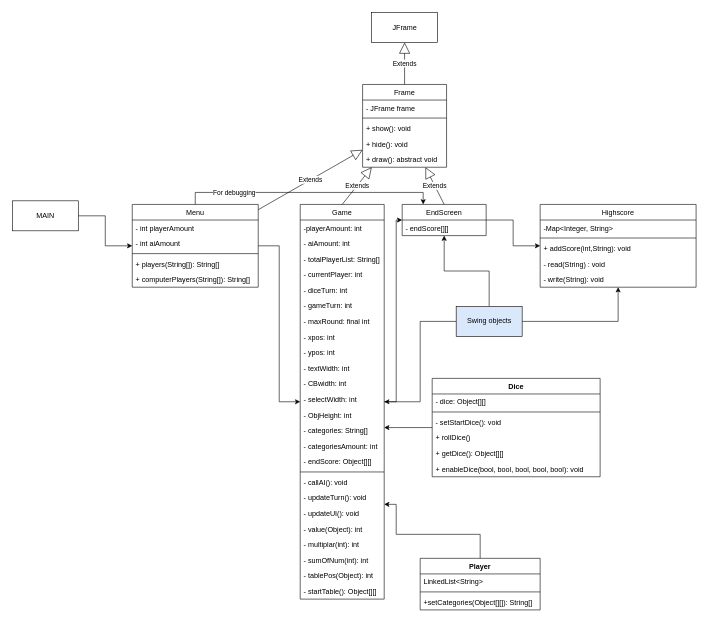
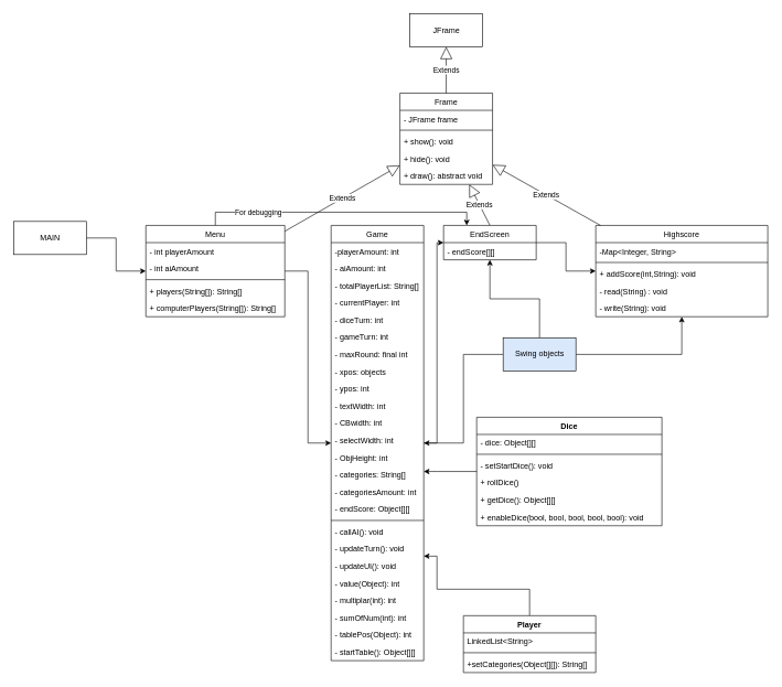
  <mxCell id="0" />
  <mxCell id="1" parent="0" />
  <mxCell id="2" value="Frame" style="swimlane;fontStyle=0;childLayout=stackLayout;horizontal=1;startSize=26;fillColor=none;horizontalStack=0;resizeParent=1;resizeParentMax=0;resizeLast=0;collapsible=1;marginBottom=0;" vertex="1" parent="1"><mxGeometry x="604" y="140" width="140" height="138" as="geometry" /></mxCell>
  <mxCell id="3" value="- JFrame frame" style="text;strokeColor=none;fillColor=none;align=left;verticalAlign=top;spacingLeft=4;spacingRight=4;overflow=hidden;rotatable=0;points=[[0,0.5],[1,0.5]];portConstraint=eastwest;" vertex="1" parent="2"><mxGeometry y="26" width="140" height="26" as="geometry" /></mxCell>
  <mxCell id="4" value="" style="line;strokeWidth=1;fillColor=none;align=left;verticalAlign=middle;spacingTop=-1;spacingLeft=3;spacingRight=3;rotatable=0;labelPosition=right;points=[];portConstraint=eastwest;" vertex="1" parent="2"><mxGeometry y="52" width="140" height="8" as="geometry" /></mxCell>
  <mxCell id="5" value="+ show(): void" style="text;strokeColor=none;fillColor=none;align=left;verticalAlign=top;spacingLeft=4;spacingRight=4;overflow=hidden;rotatable=0;points=[[0,0.5],[1,0.5]];portConstraint=eastwest;" vertex="1" parent="2"><mxGeometry y="60" width="140" height="26" as="geometry" /></mxCell>
  <mxCell id="6" value="+ hide(): void" style="text;strokeColor=none;fillColor=none;align=left;verticalAlign=top;spacingLeft=4;spacingRight=4;overflow=hidden;rotatable=0;points=[[0,0.5],[1,0.5]];portConstraint=eastwest;" vertex="1" parent="2"><mxGeometry y="86" width="140" height="26" as="geometry" /></mxCell>
  <mxCell id="7" value="+ draw(): abstract void " style="text;strokeColor=none;fillColor=none;align=left;verticalAlign=top;spacingLeft=4;spacingRight=4;overflow=hidden;rotatable=0;points=[[0,0.5],[1,0.5]];portConstraint=eastwest;" vertex="1" parent="2"><mxGeometry y="112" width="140" height="26" as="geometry" /></mxCell>
  <mxCell id="8" style="edgeStyle=orthogonalEdgeStyle;rounded=0;orthogonalLoop=1;jettySize=auto;html=1;" edge="1" parent="1" source="9" target="51"><mxGeometry relative="1" as="geometry" /></mxCell>
  <mxCell id="9" value="Game" style="swimlane;fontStyle=0;childLayout=stackLayout;horizontal=1;startSize=26;fillColor=none;horizontalStack=0;resizeParent=1;resizeParentMax=0;resizeLast=0;collapsible=1;marginBottom=0;" vertex="1" parent="1"><mxGeometry x="500" y="340" width="140" height="658" as="geometry" /></mxCell>
  <mxCell id="10" value="-playerAmount: int" style="text;strokeColor=none;fillColor=none;align=left;verticalAlign=top;spacingLeft=4;spacingRight=4;overflow=hidden;rotatable=0;points=[[0,0.5],[1,0.5]];portConstraint=eastwest;" vertex="1" parent="9"><mxGeometry y="26" width="140" height="26" as="geometry" /></mxCell>
  <mxCell id="11" value="- aiAmount: int" style="text;strokeColor=none;fillColor=none;align=left;verticalAlign=top;spacingLeft=4;spacingRight=4;overflow=hidden;rotatable=0;points=[[0,0.5],[1,0.5]];portConstraint=eastwest;" vertex="1" parent="9"><mxGeometry y="52" width="140" height="26" as="geometry" /></mxCell>
  <mxCell id="12" value="- totalPlayerList: String[]" style="text;strokeColor=none;fillColor=none;align=left;verticalAlign=top;spacingLeft=4;spacingRight=4;overflow=hidden;rotatable=0;points=[[0,0.5],[1,0.5]];portConstraint=eastwest;" vertex="1" parent="9"><mxGeometry y="78" width="140" height="26" as="geometry" /></mxCell>
  <mxCell id="13" value="- currentPlayer: int " style="text;strokeColor=none;fillColor=none;align=left;verticalAlign=top;spacingLeft=4;spacingRight=4;overflow=hidden;rotatable=0;points=[[0,0.5],[1,0.5]];portConstraint=eastwest;" vertex="1" parent="9"><mxGeometry y="104" width="140" height="26" as="geometry" /></mxCell>
  <mxCell id="14" value="- diceTurn: int" style="text;strokeColor=none;fillColor=none;align=left;verticalAlign=top;spacingLeft=4;spacingRight=4;overflow=hidden;rotatable=0;points=[[0,0.5],[1,0.5]];portConstraint=eastwest;" vertex="1" parent="9"><mxGeometry y="130" width="140" height="26" as="geometry" /></mxCell>
  <mxCell id="15" value="- gameTurn: int" style="text;strokeColor=none;fillColor=none;align=left;verticalAlign=top;spacingLeft=4;spacingRight=4;overflow=hidden;rotatable=0;points=[[0,0.5],[1,0.5]];portConstraint=eastwest;" vertex="1" parent="9"><mxGeometry y="156" width="140" height="26" as="geometry" /></mxCell>
  <mxCell id="16" value="- maxRound: final int" style="text;strokeColor=none;fillColor=none;align=left;verticalAlign=top;spacingLeft=4;spacingRight=4;overflow=hidden;rotatable=0;points=[[0,0.5],[1,0.5]];portConstraint=eastwest;" vertex="1" parent="9"><mxGeometry y="182" width="140" height="26" as="geometry" /></mxCell>
- <mxCell id="17" value="- xpos: int" style="text;strokeColor=none;fillColor=none;align=left;verticalAlign=top;spacingLeft=4;spacingRight=4;overflow=hidden;rotatable=0;points=[[0,0.5],[1,0.5]];portConstraint=eastwest;" vertex="1" parent="9"><mxGeometry y="208" width="140" height="26" as="geometry" /></mxCell>
+ <mxCell id="17" value="- xpos: objects" style="text;strokeColor=none;fillColor=none;align=left;verticalAlign=top;spacingLeft=4;spacingRight=4;overflow=hidden;rotatable=0;points=[[0,0.5],[1,0.5]];portConstraint=eastwest;" vertex="1" parent="9"><mxGeometry y="208" width="140" height="26" as="geometry" /></mxCell>
  <mxCell id="18" value="- ypos: int" style="text;strokeColor=none;fillColor=none;align=left;verticalAlign=top;spacingLeft=4;spacingRight=4;overflow=hidden;rotatable=0;points=[[0,0.5],[1,0.5]];portConstraint=eastwest;" vertex="1" parent="9"><mxGeometry y="234" width="140" height="26" as="geometry" /></mxCell>
  <mxCell id="19" value="- textWidth: int" style="text;strokeColor=none;fillColor=none;align=left;verticalAlign=top;spacingLeft=4;spacingRight=4;overflow=hidden;rotatable=0;points=[[0,0.5],[1,0.5]];portConstraint=eastwest;" vertex="1" parent="9"><mxGeometry y="260" width="140" height="26" as="geometry" /></mxCell>
  <mxCell id="20" value="- CBwidth: int" style="text;strokeColor=none;fillColor=none;align=left;verticalAlign=top;spacingLeft=4;spacingRight=4;overflow=hidden;rotatable=0;points=[[0,0.5],[1,0.5]];portConstraint=eastwest;" vertex="1" parent="9"><mxGeometry y="286" width="140" height="26" as="geometry" /></mxCell>
  <mxCell id="21" value="- selectWidth: int" style="text;strokeColor=none;fillColor=none;align=left;verticalAlign=top;spacingLeft=4;spacingRight=4;overflow=hidden;rotatable=0;points=[[0,0.5],[1,0.5]];portConstraint=eastwest;" vertex="1" parent="9"><mxGeometry y="312" width="140" height="26" as="geometry" /></mxCell>
  <mxCell id="22" value="- ObjHeight: int" style="text;strokeColor=none;fillColor=none;align=left;verticalAlign=top;spacingLeft=4;spacingRight=4;overflow=hidden;rotatable=0;points=[[0,0.5],[1,0.5]];portConstraint=eastwest;" vertex="1" parent="9"><mxGeometry y="338" width="140" height="26" as="geometry" /></mxCell>
  <mxCell id="23" value="- categories: String[]" style="text;strokeColor=none;fillColor=none;align=left;verticalAlign=top;spacingLeft=4;spacingRight=4;overflow=hidden;rotatable=0;points=[[0,0.5],[1,0.5]];portConstraint=eastwest;" vertex="1" parent="9"><mxGeometry y="364" width="140" height="26" as="geometry" /></mxCell>
  <mxCell id="24" value="- categoriesAmount: int" style="text;strokeColor=none;fillColor=none;align=left;verticalAlign=top;spacingLeft=4;spacingRight=4;overflow=hidden;rotatable=0;points=[[0,0.5],[1,0.5]];portConstraint=eastwest;" vertex="1" parent="9"><mxGeometry y="390" width="140" height="26" as="geometry" /></mxCell>
  <mxCell id="25" value="- endScore: Object[][]" style="text;strokeColor=none;fillColor=none;align=left;verticalAlign=top;spacingLeft=4;spacingRight=4;overflow=hidden;rotatable=0;points=[[0,0.5],[1,0.5]];portConstraint=eastwest;" vertex="1" parent="9"><mxGeometry y="416" width="140" height="26" as="geometry" /></mxCell>
  <mxCell id="26" value="" style="line;strokeWidth=1;fillColor=none;align=left;verticalAlign=middle;spacingTop=-1;spacingLeft=3;spacingRight=3;rotatable=0;labelPosition=right;points=[];portConstraint=eastwest;" vertex="1" parent="9"><mxGeometry y="442" width="140" height="8" as="geometry" /></mxCell>
  <mxCell id="27" value="- callAI(): void" style="text;strokeColor=none;fillColor=none;align=left;verticalAlign=top;spacingLeft=4;spacingRight=4;overflow=hidden;rotatable=0;points=[[0,0.5],[1,0.5]];portConstraint=eastwest;" vertex="1" parent="9"><mxGeometry y="450" width="140" height="26" as="geometry" /></mxCell>
  <mxCell id="28" value="- updateTurn(): void" style="text;strokeColor=none;fillColor=none;align=left;verticalAlign=top;spacingLeft=4;spacingRight=4;overflow=hidden;rotatable=0;points=[[0,0.5],[1,0.5]];portConstraint=eastwest;" vertex="1" parent="9"><mxGeometry y="476" width="140" height="26" as="geometry" /></mxCell>
  <mxCell id="29" value="- updateUI(): void" style="text;strokeColor=none;fillColor=none;align=left;verticalAlign=top;spacingLeft=4;spacingRight=4;overflow=hidden;rotatable=0;points=[[0,0.5],[1,0.5]];portConstraint=eastwest;" vertex="1" parent="9"><mxGeometry y="502" width="140" height="26" as="geometry" /></mxCell>
  <mxCell id="30" value="- value(Object): int" style="text;strokeColor=none;fillColor=none;align=left;verticalAlign=top;spacingLeft=4;spacingRight=4;overflow=hidden;rotatable=0;points=[[0,0.5],[1,0.5]];portConstraint=eastwest;" vertex="1" parent="9"><mxGeometry y="528" width="140" height="26" as="geometry" /></mxCell>
  <mxCell id="31" value="- multiplar(int): int" style="text;strokeColor=none;fillColor=none;align=left;verticalAlign=top;spacingLeft=4;spacingRight=4;overflow=hidden;rotatable=0;points=[[0,0.5],[1,0.5]];portConstraint=eastwest;" vertex="1" parent="9"><mxGeometry y="554" width="140" height="26" as="geometry" /></mxCell>
  <mxCell id="32" value="- sumOfNum(int): int" style="text;strokeColor=none;fillColor=none;align=left;verticalAlign=top;spacingLeft=4;spacingRight=4;overflow=hidden;rotatable=0;points=[[0,0.5],[1,0.5]];portConstraint=eastwest;" vertex="1" parent="9"><mxGeometry y="580" width="140" height="26" as="geometry" /></mxCell>
  <mxCell id="33" value="- tablePos(Object): int" style="text;strokeColor=none;fillColor=none;align=left;verticalAlign=top;spacingLeft=4;spacingRight=4;overflow=hidden;rotatable=0;points=[[0,0.5],[1,0.5]];portConstraint=eastwest;" vertex="1" parent="9"><mxGeometry y="606" width="140" height="26" as="geometry" /></mxCell>
  <mxCell id="34" value="- startTable(): Object[][]" style="text;strokeColor=none;fillColor=none;align=left;verticalAlign=top;spacingLeft=4;spacingRight=4;overflow=hidden;rotatable=0;points=[[0,0.5],[1,0.5]];portConstraint=eastwest;" vertex="1" parent="9"><mxGeometry y="632" width="140" height="26" as="geometry" /></mxCell>
  <mxCell id="35" style="edgeStyle=orthogonalEdgeStyle;rounded=0;orthogonalLoop=1;jettySize=auto;html=1;" edge="1" parent="1" source="38" target="9"><mxGeometry relative="1" as="geometry" /></mxCell>
  <mxCell id="36" style="edgeStyle=orthogonalEdgeStyle;rounded=0;orthogonalLoop=1;jettySize=auto;html=1;entryX=0.25;entryY=0;entryDx=0;entryDy=0;" edge="1" parent="1" source="38" target="51"><mxGeometry relative="1" as="geometry"><Array as="points"><mxPoint x="325" y="320" /><mxPoint x="705" y="320" /></Array></mxGeometry></mxCell>
  <mxCell id="37" value="For debugging" style="edgeLabel;html=1;align=center;verticalAlign=middle;resizable=0;points=[];" vertex="1" connectable="0" parent="36"><mxGeometry x="-0.375" relative="1" as="geometry"><mxPoint x="-47" as="offset" /></mxGeometry></mxCell>
  <mxCell id="38" value="Menu" style="swimlane;fontStyle=0;childLayout=stackLayout;horizontal=1;startSize=26;fillColor=none;horizontalStack=0;resizeParent=1;resizeParentMax=0;resizeLast=0;collapsible=1;marginBottom=0;" vertex="1" parent="1"><mxGeometry x="220" y="340" width="210" height="138" as="geometry" /></mxCell>
  <mxCell id="39" value="- int playerAmount" style="text;strokeColor=none;fillColor=none;align=left;verticalAlign=top;spacingLeft=4;spacingRight=4;overflow=hidden;rotatable=0;points=[[0,0.5],[1,0.5]];portConstraint=eastwest;" vertex="1" parent="38"><mxGeometry y="26" width="210" height="26" as="geometry" /></mxCell>
  <mxCell id="40" value="- int aiAmount" style="text;strokeColor=none;fillColor=none;align=left;verticalAlign=top;spacingLeft=4;spacingRight=4;overflow=hidden;rotatable=0;points=[[0,0.5],[1,0.5]];portConstraint=eastwest;" vertex="1" parent="38"><mxGeometry y="52" width="210" height="26" as="geometry" /></mxCell>
  <mxCell id="41" value="" style="line;strokeWidth=1;fillColor=none;align=left;verticalAlign=middle;spacingTop=-1;spacingLeft=3;spacingRight=3;rotatable=0;labelPosition=right;points=[];portConstraint=eastwest;" vertex="1" parent="38"><mxGeometry y="78" width="210" height="8" as="geometry" /></mxCell>
  <mxCell id="42" value="+ players(String[]): String[]" style="text;strokeColor=none;fillColor=none;align=left;verticalAlign=top;spacingLeft=4;spacingRight=4;overflow=hidden;rotatable=0;points=[[0,0.5],[1,0.5]];portConstraint=eastwest;" vertex="1" parent="38"><mxGeometry y="86" width="210" height="26" as="geometry" /></mxCell>
  <mxCell id="43" value="+ computerPlayers(String[]): String[]" style="text;strokeColor=none;fillColor=none;align=left;verticalAlign=top;spacingLeft=4;spacingRight=4;overflow=hidden;rotatable=0;points=[[0,0.5],[1,0.5]];portConstraint=eastwest;" vertex="1" parent="38"><mxGeometry y="112" width="210" height="26" as="geometry" /></mxCell>
  <mxCell id="44" value="Highscore" style="swimlane;fontStyle=0;childLayout=stackLayout;horizontal=1;startSize=26;fillColor=none;horizontalStack=0;resizeParent=1;resizeParentMax=0;resizeLast=0;collapsible=1;marginBottom=0;" vertex="1" parent="1"><mxGeometry x="900" y="340" width="260" height="138" as="geometry" /></mxCell>
  <mxCell id="45" value="-Map&lt;Integer, String&gt;" style="text;strokeColor=none;fillColor=none;align=left;verticalAlign=top;spacingLeft=4;spacingRight=4;overflow=hidden;rotatable=0;points=[[0,0.5],[1,0.5]];portConstraint=eastwest;" vertex="1" parent="44"><mxGeometry y="26" width="260" height="26" as="geometry" /></mxCell>
  <mxCell id="46" value="" style="line;strokeWidth=1;fillColor=none;align=left;verticalAlign=middle;spacingTop=-1;spacingLeft=3;spacingRight=3;rotatable=0;labelPosition=right;points=[];portConstraint=eastwest;" vertex="1" parent="44"><mxGeometry y="52" width="260" height="8" as="geometry" /></mxCell>
  <mxCell id="47" value="+ addScore(int,String): void" style="text;strokeColor=none;fillColor=none;align=left;verticalAlign=top;spacingLeft=4;spacingRight=4;overflow=hidden;rotatable=0;points=[[0,0.5],[1,0.5]];portConstraint=eastwest;" vertex="1" parent="44"><mxGeometry y="60" width="260" height="26" as="geometry" /></mxCell>
  <mxCell id="48" value="- read(String) : void" style="text;strokeColor=none;fillColor=none;align=left;verticalAlign=top;spacingLeft=4;spacingRight=4;overflow=hidden;rotatable=0;points=[[0,0.5],[1,0.5]];portConstraint=eastwest;" vertex="1" parent="44"><mxGeometry y="86" width="260" height="26" as="geometry" /></mxCell>
  <mxCell id="49" value="- write(String): void" style="text;strokeColor=none;fillColor=none;align=left;verticalAlign=top;spacingLeft=4;spacingRight=4;overflow=hidden;rotatable=0;points=[[0,0.5],[1,0.5]];portConstraint=eastwest;" vertex="1" parent="44"><mxGeometry y="112" width="260" height="26" as="geometry" /></mxCell>
  <mxCell id="50" style="edgeStyle=orthogonalEdgeStyle;rounded=0;orthogonalLoop=1;jettySize=auto;html=1;" edge="1" parent="1" source="51" target="44"><mxGeometry relative="1" as="geometry" /></mxCell>
  <mxCell id="51" value="EndScreen" style="swimlane;fontStyle=0;childLayout=stackLayout;horizontal=1;startSize=26;fillColor=none;horizontalStack=0;resizeParent=1;resizeParentMax=0;resizeLast=0;collapsible=1;marginBottom=0;" vertex="1" parent="1"><mxGeometry x="670" y="340" width="140" height="52" as="geometry" /></mxCell>
  <mxCell id="52" value="- endScore[][]" style="text;strokeColor=none;fillColor=none;align=left;verticalAlign=top;spacingLeft=4;spacingRight=4;overflow=hidden;rotatable=0;points=[[0,0.5],[1,0.5]];portConstraint=eastwest;" vertex="1" parent="51"><mxGeometry y="26" width="140" height="26" as="geometry" /></mxCell>
  <mxCell id="53" style="edgeStyle=orthogonalEdgeStyle;rounded=0;orthogonalLoop=1;jettySize=auto;html=1;" edge="1" parent="1" source="54" target="9"><mxGeometry relative="1" as="geometry"><Array as="points"><mxPoint x="800" y="890" /><mxPoint x="660" y="890" /><mxPoint x="660" y="840" /></Array></mxGeometry></mxCell>
  <mxCell id="54" value="Player" style="swimlane;fontStyle=1;align=center;verticalAlign=top;childLayout=stackLayout;horizontal=1;startSize=26;horizontalStack=0;resizeParent=1;resizeParentMax=0;resizeLast=0;collapsible=1;marginBottom=0;" vertex="1" parent="1"><mxGeometry x="700" y="930" width="200" height="86" as="geometry" /></mxCell>
  <mxCell id="55" value="LinkedList&lt;String&gt;" style="text;strokeColor=none;fillColor=none;align=left;verticalAlign=top;spacingLeft=4;spacingRight=4;overflow=hidden;rotatable=0;points=[[0,0.5],[1,0.5]];portConstraint=eastwest;" vertex="1" parent="54"><mxGeometry y="26" width="200" height="26" as="geometry" /></mxCell>
  <mxCell id="56" value="" style="line;strokeWidth=1;fillColor=none;align=left;verticalAlign=middle;spacingTop=-1;spacingLeft=3;spacingRight=3;rotatable=0;labelPosition=right;points=[];portConstraint=eastwest;" vertex="1" parent="54"><mxGeometry y="52" width="200" height="8" as="geometry" /></mxCell>
  <mxCell id="57" value="+setCategories(Object[][]): String[]" style="text;strokeColor=none;fillColor=none;align=left;verticalAlign=top;spacingLeft=4;spacingRight=4;overflow=hidden;rotatable=0;points=[[0,0.5],[1,0.5]];portConstraint=eastwest;" vertex="1" parent="54"><mxGeometry y="60" width="200" height="26" as="geometry" /></mxCell>
- <mxCell id="58" value="Extends" style="endArrow=block;endSize=16;endFill=0;html=1;rounded=0;exitX=0.5;exitY=0;exitDx=0;exitDy=0;" edge="1" parent="1" source="9" target="2"><mxGeometry width="160" relative="1" as="geometry"><mxPoint x="490" y="290" as="sourcePoint" /><mxPoint x="650" y="290" as="targetPoint" /></mxGeometry></mxCell>
  <mxCell id="59" value="Extends" style="endArrow=block;endSize=16;endFill=0;html=1;rounded=0;" edge="1" parent="1" source="38" target="2"><mxGeometry width="160" relative="1" as="geometry"><mxPoint x="340" y="240" as="sourcePoint" /><mxPoint x="500" y="240" as="targetPoint" /></mxGeometry></mxCell>
  <mxCell id="60" value="Extends" style="endArrow=block;endSize=16;endFill=0;html=1;rounded=0;exitX=0.5;exitY=0;exitDx=0;exitDy=0;" edge="1" parent="1" source="51" target="2"><mxGeometry width="160" relative="1" as="geometry"><mxPoint x="760" y="290" as="sourcePoint" /><mxPoint x="920" y="290" as="targetPoint" /></mxGeometry></mxCell>
+ <mxCell id="61" value="Extends" style="endArrow=block;endSize=16;endFill=0;html=1;rounded=0;" edge="1" parent="1" source="44" target="2"><mxGeometry width="160" relative="1" as="geometry"><mxPoint x="860" y="280" as="sourcePoint" /><mxPoint x="1020" y="280" as="targetPoint" /></mxGeometry></mxCell>
  <mxCell id="62" value="JFrame" style="html=1;" vertex="1" parent="1"><mxGeometry x="619" y="20" width="110" height="50" as="geometry" /></mxCell>
  <mxCell id="63" value="Extends" style="endArrow=block;endSize=16;endFill=0;html=1;rounded=0;" edge="1" parent="1" source="2" target="62"><mxGeometry width="160" relative="1" as="geometry"><mxPoint x="750" y="110" as="sourcePoint" /><mxPoint x="910" y="110" as="targetPoint" /></mxGeometry></mxCell>
  <mxCell id="64" style="edgeStyle=orthogonalEdgeStyle;rounded=0;orthogonalLoop=1;jettySize=auto;html=1;" edge="1" parent="1" source="65" target="38"><mxGeometry relative="1" as="geometry" /></mxCell>
  <mxCell id="65" value="MAIN" style="html=1;" vertex="1" parent="1"><mxGeometry x="20" y="334" width="110" height="50" as="geometry" /></mxCell>
  <mxCell id="66" style="edgeStyle=orthogonalEdgeStyle;rounded=0;orthogonalLoop=1;jettySize=auto;html=1;" edge="1" parent="1" source="67" target="9"><mxGeometry relative="1" as="geometry"><Array as="points"><mxPoint x="660" y="712" /><mxPoint x="660" y="712" /></Array></mxGeometry></mxCell>
  <mxCell id="67" value="Dice" style="swimlane;fontStyle=1;align=center;verticalAlign=top;childLayout=stackLayout;horizontal=1;startSize=26;horizontalStack=0;resizeParent=1;resizeParentMax=0;resizeLast=0;collapsible=1;marginBottom=0;" vertex="1" parent="1"><mxGeometry x="720" y="630" width="280" height="164" as="geometry" /></mxCell>
  <mxCell id="68" value="- dice: Object[][]" style="text;strokeColor=none;fillColor=none;align=left;verticalAlign=top;spacingLeft=4;spacingRight=4;overflow=hidden;rotatable=0;points=[[0,0.5],[1,0.5]];portConstraint=eastwest;" vertex="1" parent="67"><mxGeometry y="26" width="280" height="26" as="geometry" /></mxCell>
  <mxCell id="69" value="" style="line;strokeWidth=1;fillColor=none;align=left;verticalAlign=middle;spacingTop=-1;spacingLeft=3;spacingRight=3;rotatable=0;labelPosition=right;points=[];portConstraint=eastwest;" vertex="1" parent="67"><mxGeometry y="52" width="280" height="8" as="geometry" /></mxCell>
  <mxCell id="70" value="- setStartDice(): void" style="text;strokeColor=none;fillColor=none;align=left;verticalAlign=top;spacingLeft=4;spacingRight=4;overflow=hidden;rotatable=0;points=[[0,0.5],[1,0.5]];portConstraint=eastwest;" vertex="1" parent="67"><mxGeometry y="60" width="280" height="26" as="geometry" /></mxCell>
  <mxCell id="71" value="+ rollDice()" style="text;strokeColor=none;fillColor=none;align=left;verticalAlign=top;spacingLeft=4;spacingRight=4;overflow=hidden;rotatable=0;points=[[0,0.5],[1,0.5]];portConstraint=eastwest;" vertex="1" parent="67"><mxGeometry y="86" width="280" height="26" as="geometry" /></mxCell>
  <mxCell id="72" value="+ getDice(): Object[][]" style="text;strokeColor=none;fillColor=none;align=left;verticalAlign=top;spacingLeft=4;spacingRight=4;overflow=hidden;rotatable=0;points=[[0,0.5],[1,0.5]];portConstraint=eastwest;" vertex="1" parent="67"><mxGeometry y="112" width="280" height="26" as="geometry" /></mxCell>
  <mxCell id="73" value="+ enableDice(bool, bool, bool, bool, bool): void" style="text;strokeColor=none;fillColor=none;align=left;verticalAlign=top;spacingLeft=4;spacingRight=4;overflow=hidden;rotatable=0;points=[[0,0.5],[1,0.5]];portConstraint=eastwest;" vertex="1" parent="67"><mxGeometry y="138" width="280" height="26" as="geometry" /></mxCell>
  <mxCell id="74" style="edgeStyle=orthogonalEdgeStyle;rounded=0;orthogonalLoop=1;jettySize=auto;html=1;" edge="1" parent="1" source="77" target="51"><mxGeometry relative="1" as="geometry" /></mxCell>
  <mxCell id="75" style="edgeStyle=orthogonalEdgeStyle;rounded=0;orthogonalLoop=1;jettySize=auto;html=1;" edge="1" parent="1" source="77" target="44"><mxGeometry relative="1" as="geometry" /></mxCell>
  <mxCell id="76" style="edgeStyle=orthogonalEdgeStyle;rounded=0;orthogonalLoop=1;jettySize=auto;html=1;" edge="1" parent="1" source="77" target="9"><mxGeometry relative="1" as="geometry" /></mxCell>
  <mxCell id="77" value="Swing objects" style="html=1;fillColor=#dae8fc;" vertex="1" parent="1"><mxGeometry x="760" y="510" width="110" height="50" as="geometry" /></mxCell>
